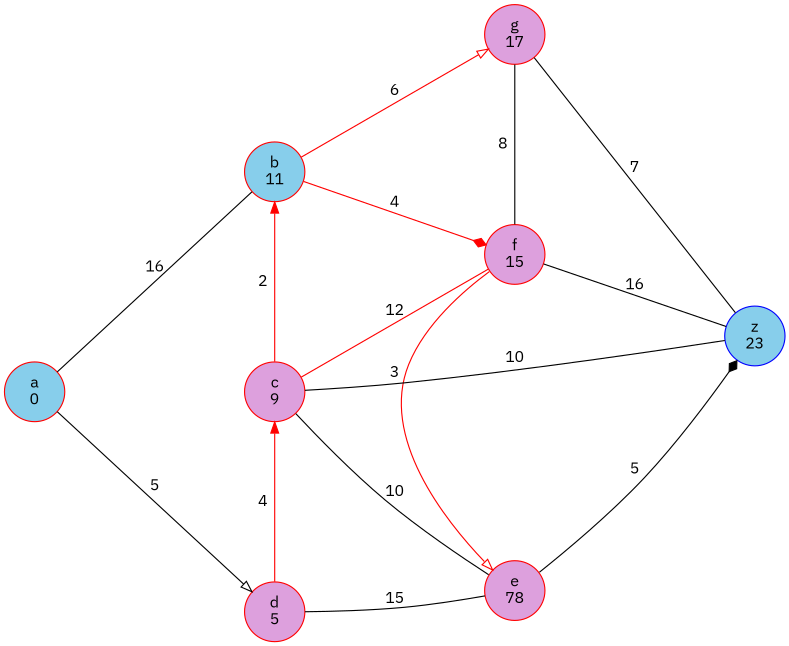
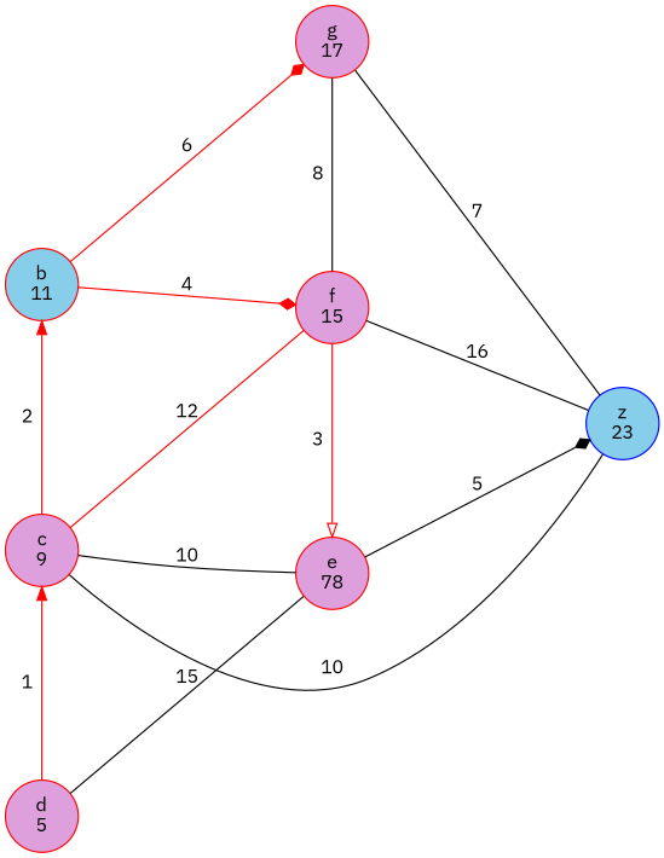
  digraph {
    fontname="IBM Plex Sans"
    nodesep=1
    rankdir=LR
    ranksep=2
    splines=true
    node [color=red fillcolor=plum fontname="IBM Plex Sans" style=filled]
    edge [color=black dir=none fontname="IBM Plex Sans"]
    n1 [fillcolor=skyblue label="b\n11"]
    n2 [label="c\n9"]
    n3 [label="d\n5"]
    n4 [label="g\n17"]
    n5 [label="f\n15"]
    n6 [label="e\n78"]
    n7 [color=blue fillcolor=skyblue label="z\n23"]
-   n8 [fillcolor=skyblue label="a\n0"]
    subgraph sub_1 {
      rank=same
      n1
      n2
      n3
    }
    subgraph sub_2 {
      rank=same
      n4
      n5
      n6
    }
    n1 -> n2 [color=red dir=back label=2]
-   n1 -> n4 [arrowhead=onormal color=red label=6 dir=""]
+   n1 -> n4 [arrowhead=diamond color=red label=6 dir=""]
    n1 -> n5 [arrowhead=diamond color=red label=4 dir=""]
-   n2 -> n3 [color=red dir=back label=4]
+   n2 -> n3 [color=red dir=back label=1]
    n2 -> n5 [color=red label=12]
    n2 -> n6 [label=10]
    n3 -> n6 [label=15]
    n4 -> n5 [label=8]
    n4 -> n7 [label=7]
    n5 -> n6 [arrowhead=onormal color=red label=3 dir=""]
    n5 -> n7 [label=16]
    n6 -> n7 [arrowhead=diamond label=5 dir=""]
    n7 -> n2 [label=10]
-   n8 -> n1 [label=16]
-   n8 -> n3 [arrowhead=onormal label=5 dir=""]
  }
